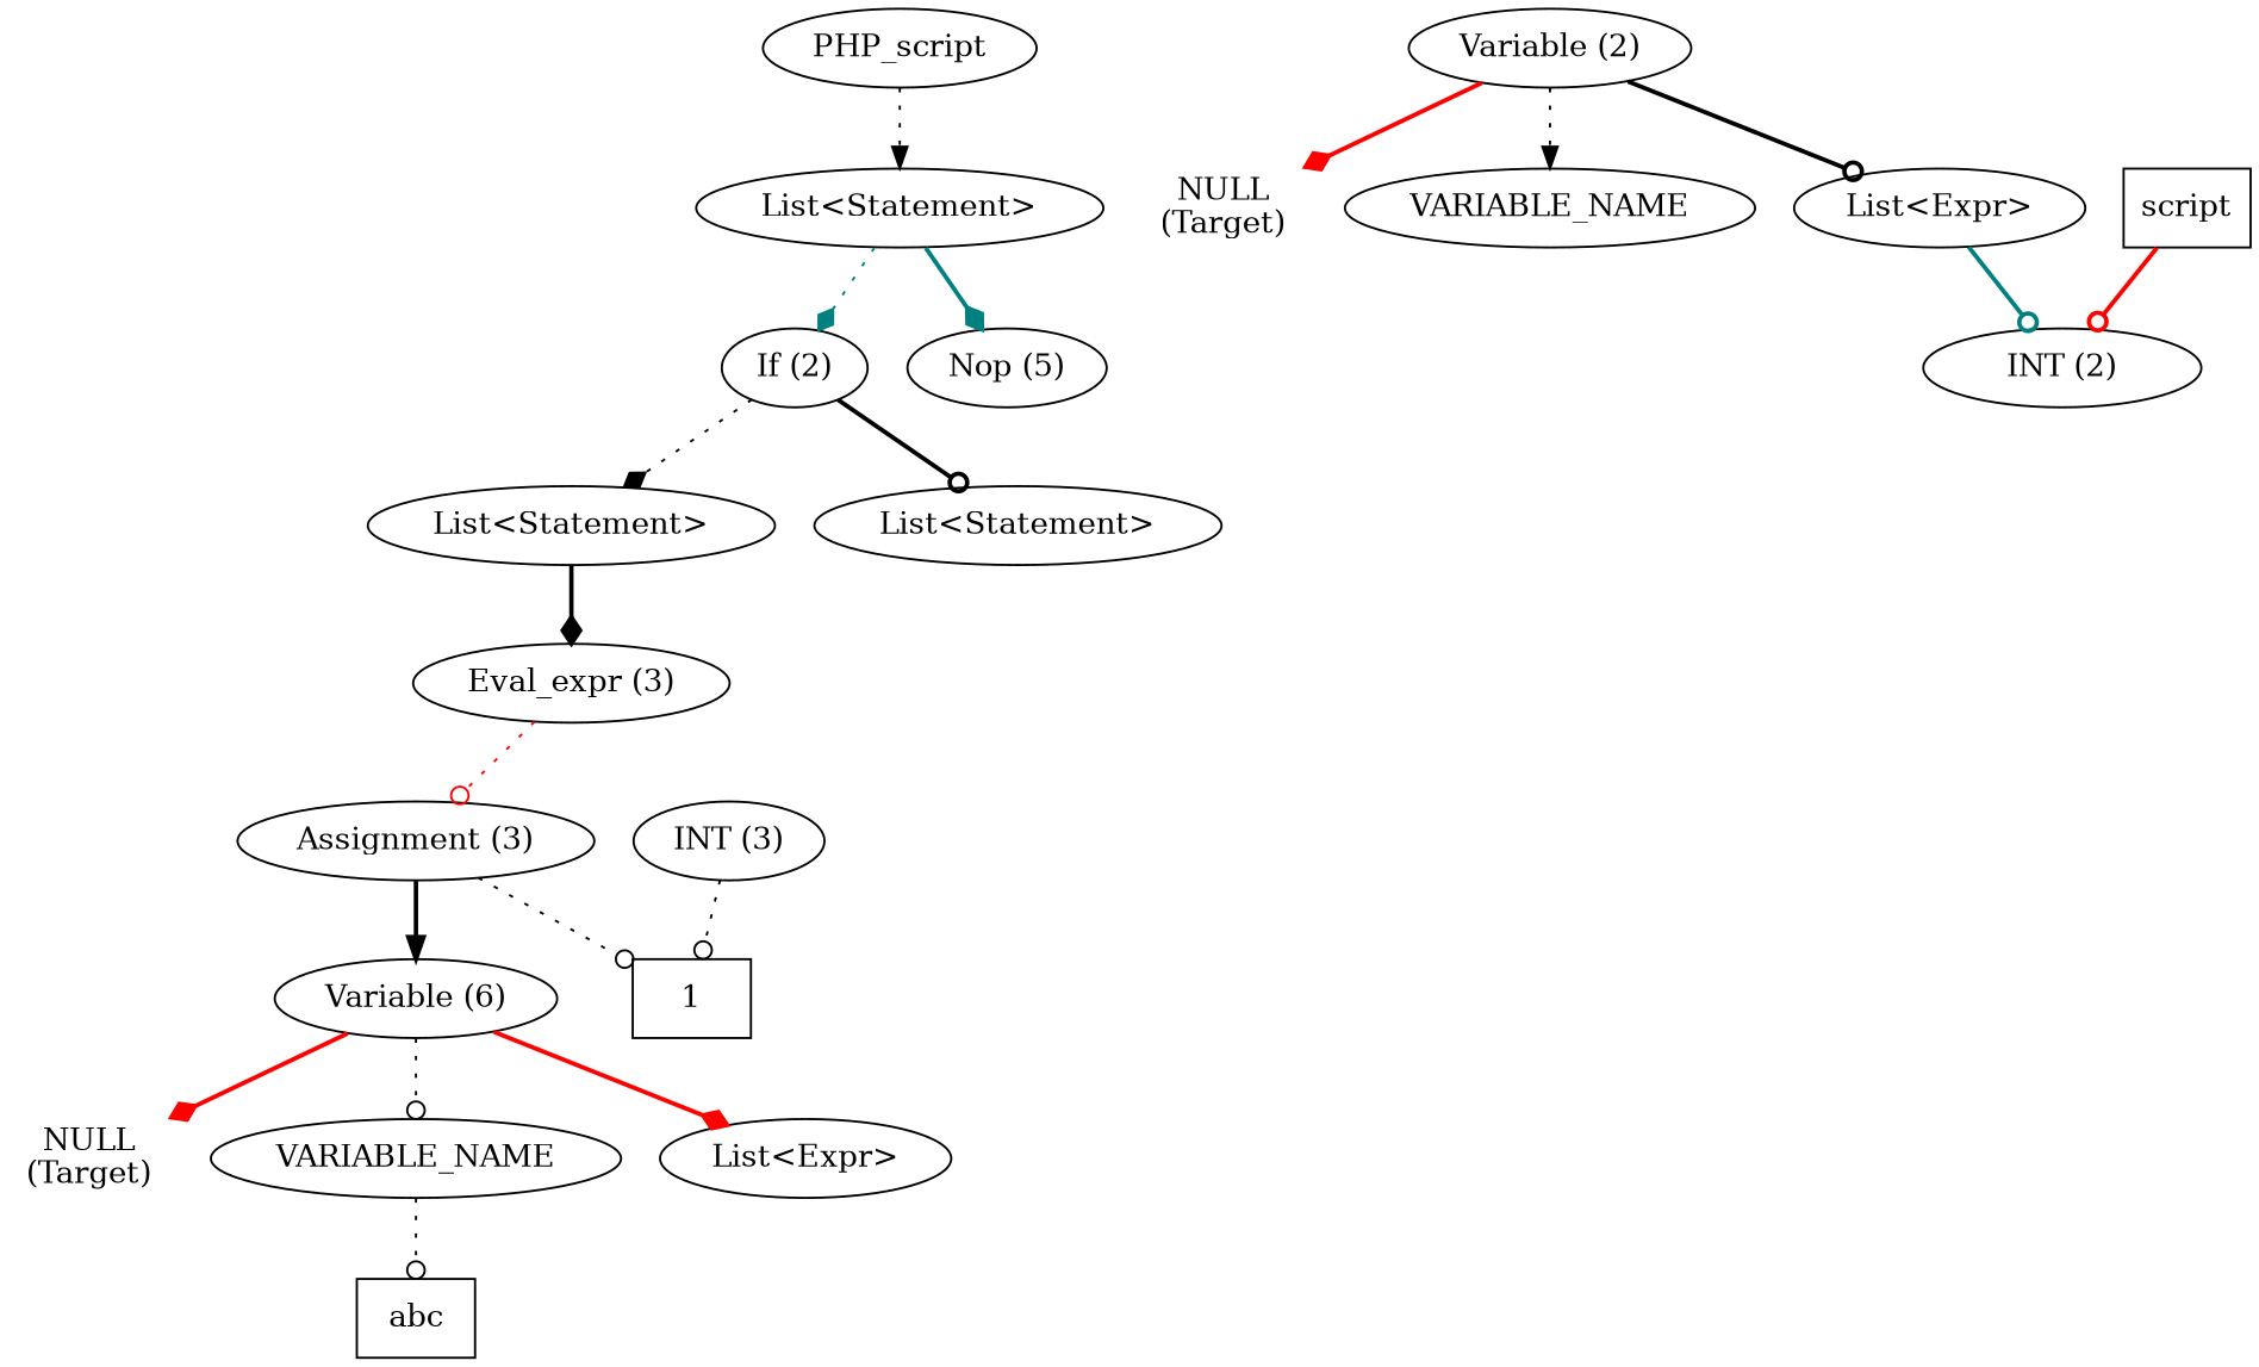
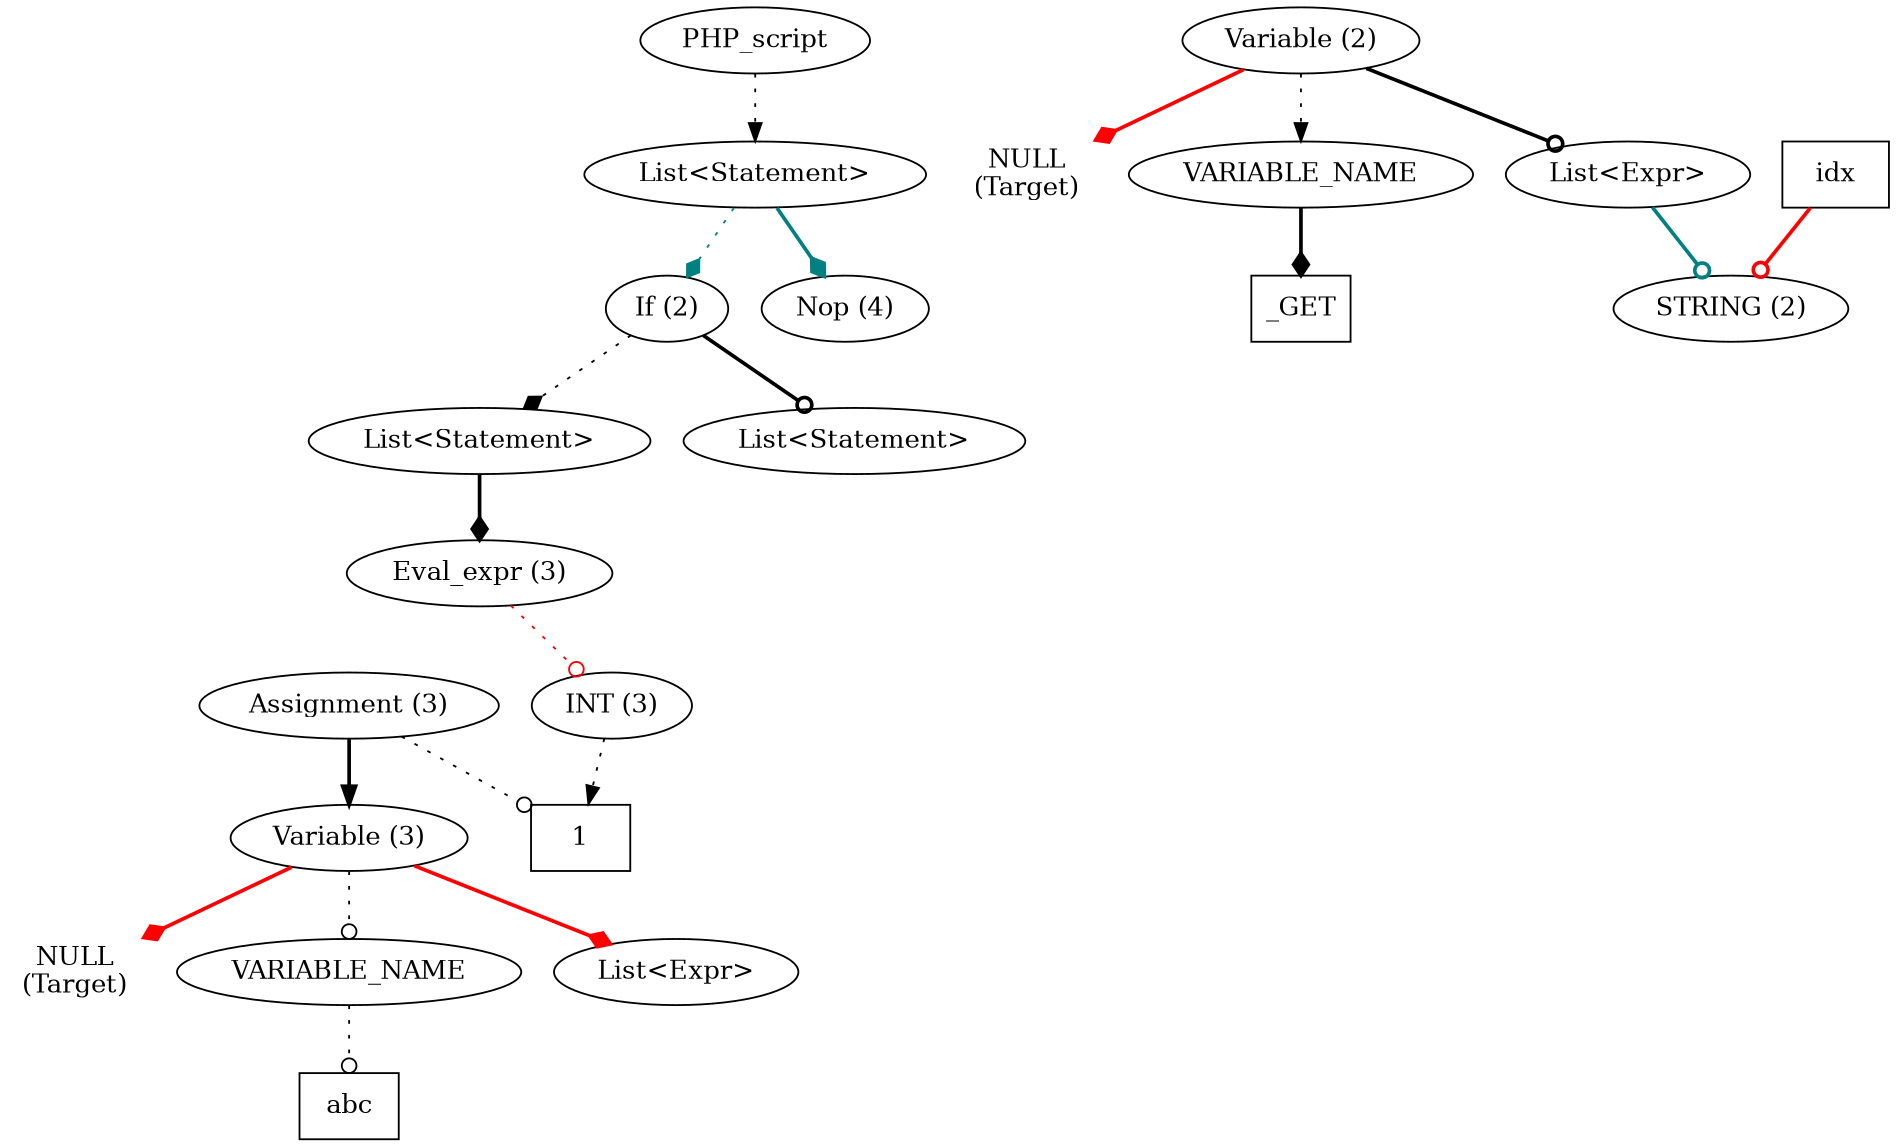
  digraph {
    ordering=out
    edge [arrowhead=diamond color=black style=bold]
    n1 [label=PHP_script]
    n2 [label="List<Statement>"]
    n3 [label="If (2)"]
-   n4 [label="Nop (5)"]
+   n4 [label="Nop (4)"]
    n5 [label="List<Statement>"]
    n6 [label="List<Statement>"]
    n7 [label="Variable (2)"]
    n8 [label="NULL\n(Target)" shape=plaintext]
    n9 [label=VARIABLE_NAME]
    n10 [label="List<Expr>"]
    n11 [label="Eval_expr (3)"]
-   n13 [label="INT (2)"]
-   n14 [label=script shape=box]
+   n12 [label=_GET shape=box]
+   n13 [label="STRING (2)"]
+   n14 [label=idx shape=box]
    n15 [label="Assignment (3)"]
-   n16 [label="Variable (6)"]
+   n16 [label="Variable (3)"]
    n17 [label=1 shape=box]
    n18 [label="NULL\n(Target)" shape=plaintext]
    n19 [label=VARIABLE_NAME]
    n20 [label="List<Expr>"]
    n21 [label="INT (3)"]
    n22 [label=abc shape=box]
    n1 -> n2 [arrowhead=normal style=dotted]
    n2 -> n3 [color=teal style=dotted]
    n2 -> n4 [color=teal]
    n3 -> n5 [style=dotted]
    n3 -> n6 [arrowhead=odot]
    n5 -> n11
    n7 -> n8 [color=red]
    n7 -> n9 [arrowhead=normal style=dotted]
    n7 -> n10 [arrowhead=odot]
+   n9 -> n12
    n10 -> n13 [arrowhead=odot color=teal]
-   n11 -> n15 [arrowhead=odot color=red style=dotted]
+   n11 -> n21 [arrowhead=odot color=red style=dotted]
    n14 -> n13 [arrowhead=odot color=red]
    n15 -> n16 [arrowhead=normal]
    n15 -> n17 [arrowhead=odot style=dotted]
    n16 -> n18 [color=red]
    n16 -> n19 [arrowhead=odot style=dotted]
    n16 -> n20 [color=red]
    n19 -> n22 [arrowhead=odot style=dotted]
-   n21 -> n17 [arrowhead=odot style=dotted]
+   n21 -> n17 [arrowhead=normal style=dotted]
  }
